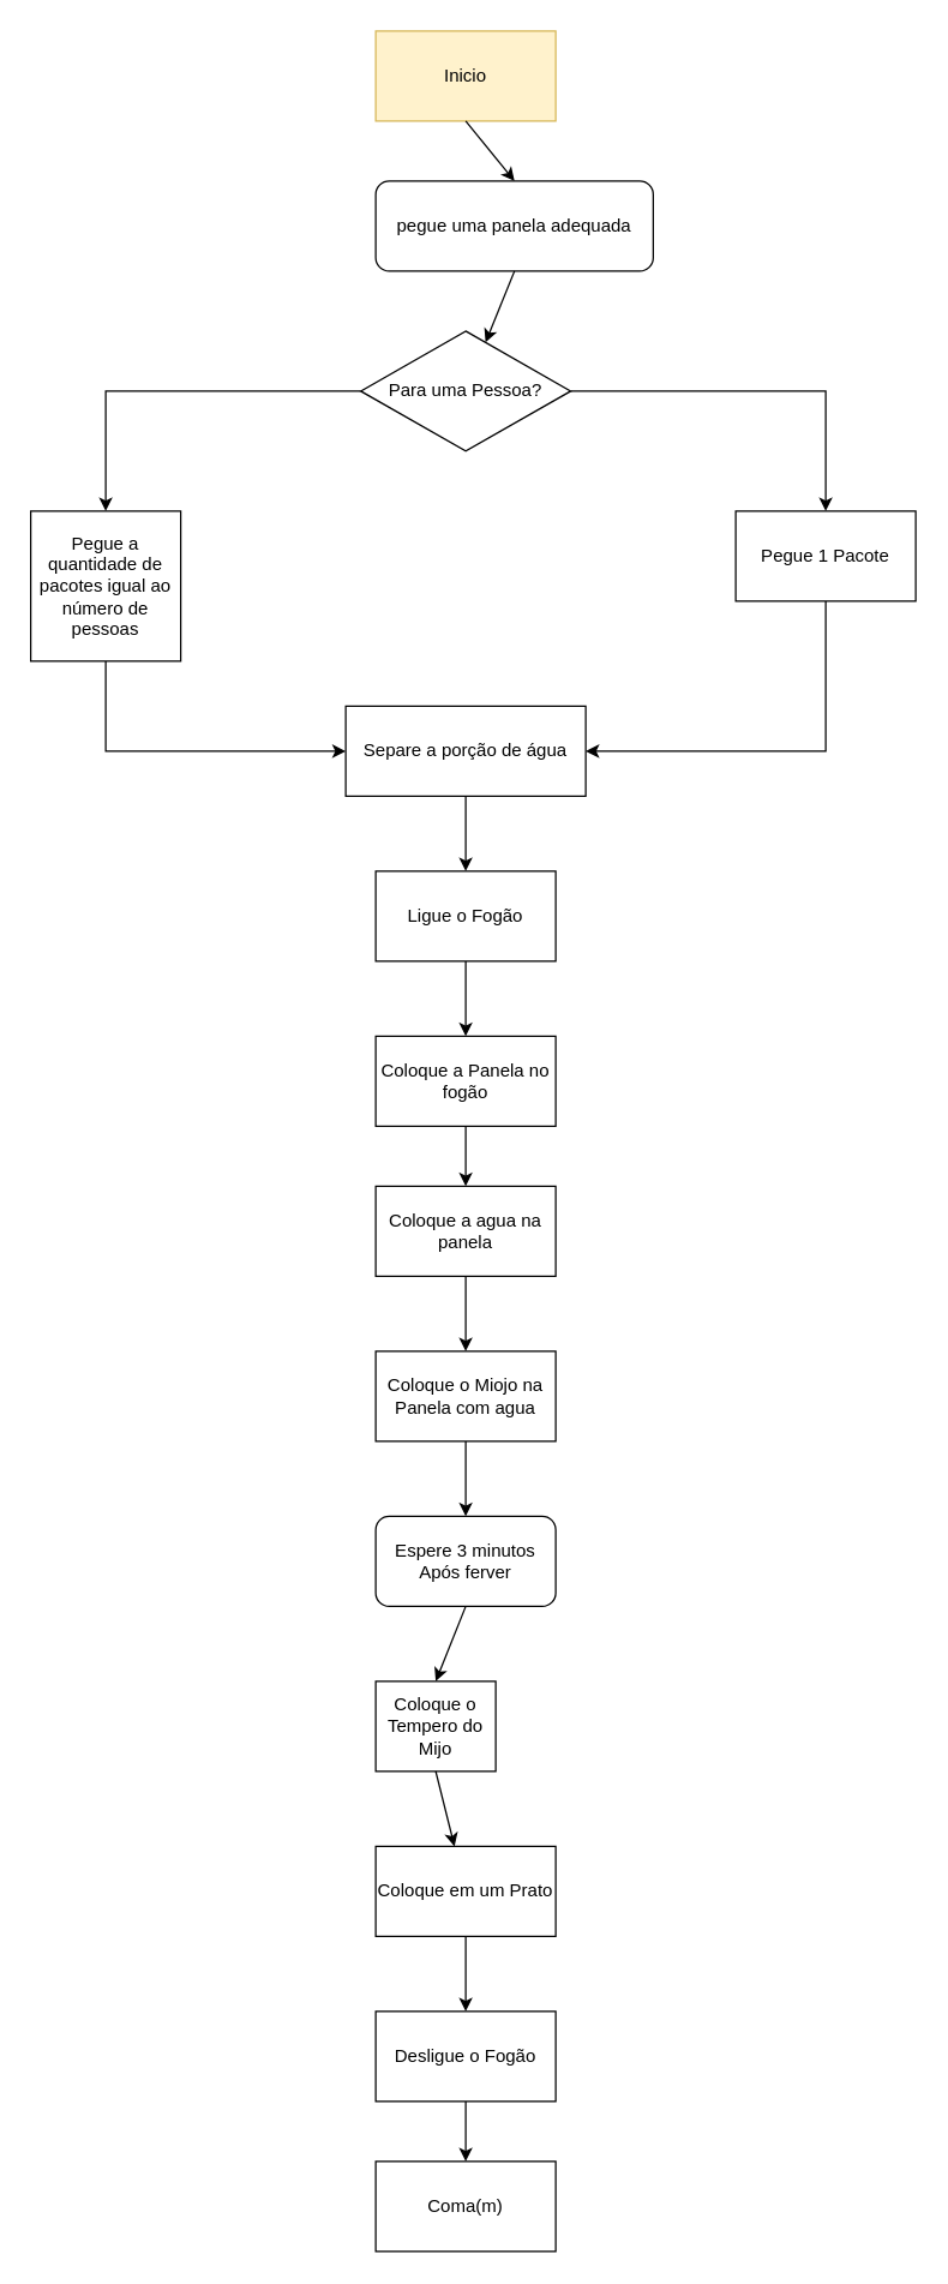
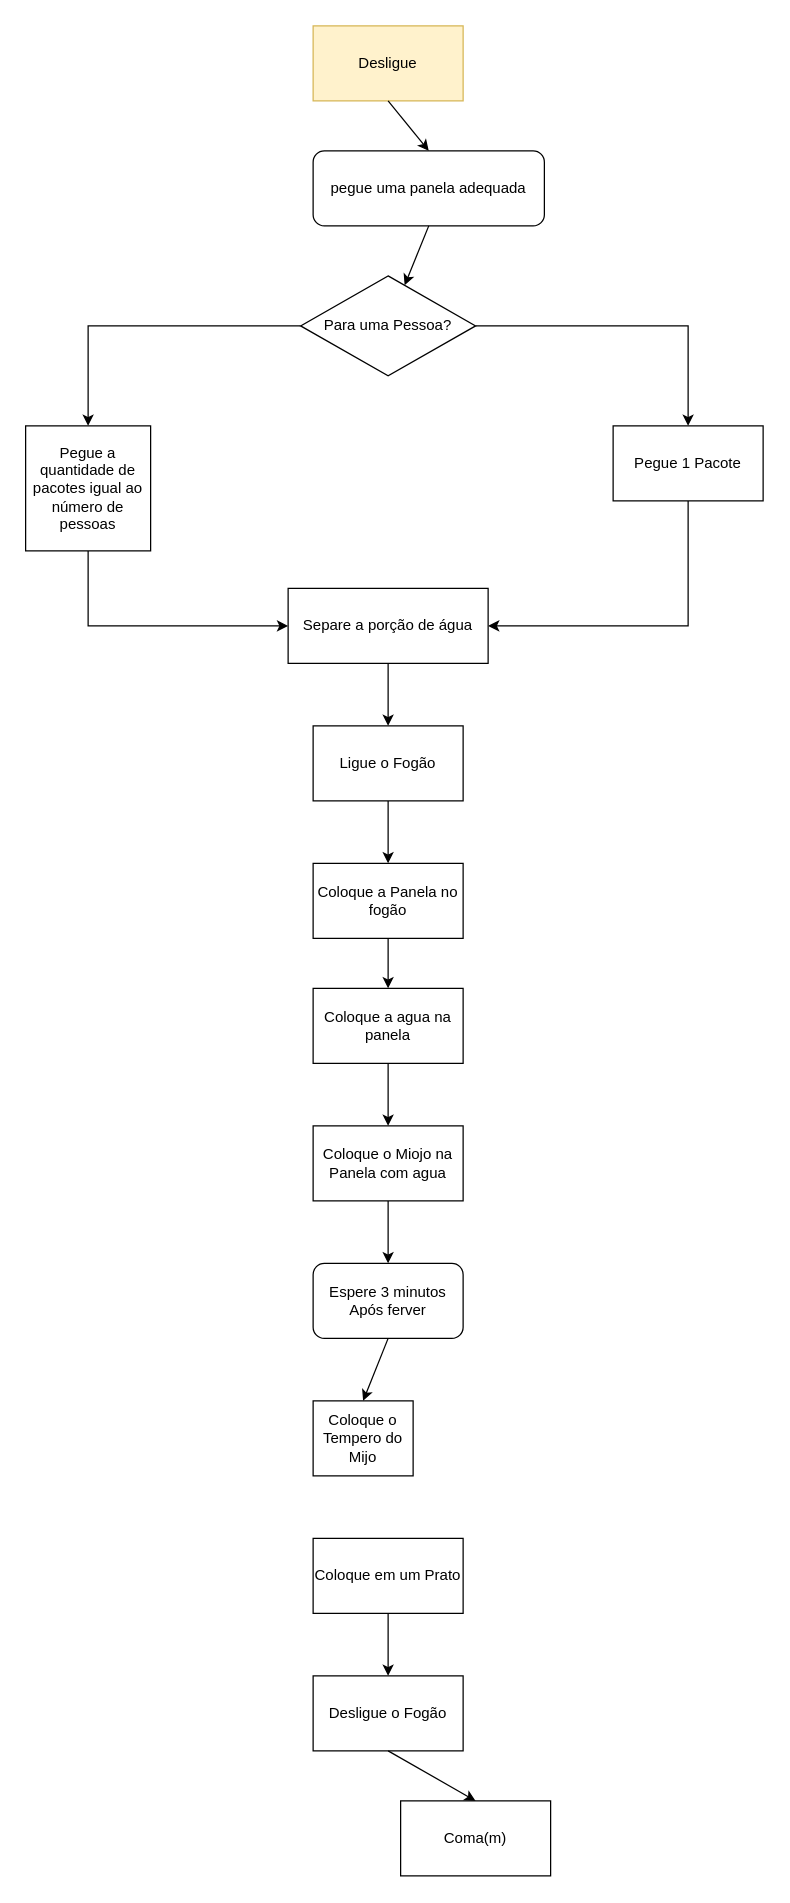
  <mxCell id="0" />
  <mxCell id="1" parent="0" />
- <mxCell id="2" value="Inicio&lt;br&gt;" style="rounded=0;whiteSpace=wrap;html=1;fillColor=#fff2cc;strokeColor=#d6b656;" vertex="1" parent="1"><mxGeometry x="250" y="20" width="120" height="60" as="geometry" /></mxCell>
+ <mxCell id="2" value="Desligue&lt;br&gt;" style="rounded=0;whiteSpace=wrap;html=1;fillColor=#fff2cc;strokeColor=#d6b656;" vertex="1" parent="1"><mxGeometry x="250" y="20" width="120" height="60" as="geometry" /></mxCell>
  <mxCell id="3" value="pegue uma panela adequada&lt;br&gt;" style="rounded=1;whiteSpace=wrap;html=1;" vertex="1" parent="1"><mxGeometry x="250" y="120" width="185" height="60" as="geometry" /></mxCell>
  <mxCell id="4" value="" style="endArrow=classic;html=1;rounded=0;exitX=0.5;exitY=1;exitDx=0;exitDy=0;entryX=0.5;entryY=0;entryDx=0;entryDy=0;" edge="1" parent="1" source="2" target="3"><mxGeometry width="50" height="50" relative="1" as="geometry"><mxPoint x="330" y="380" as="sourcePoint" /><mxPoint x="310" y="110" as="targetPoint" /><Array as="points" /></mxGeometry></mxCell>
  <mxCell id="5" value="" style="endArrow=classic;html=1;rounded=0;exitX=0.5;exitY=1;exitDx=0;exitDy=0;" edge="1" parent="1" source="3" target="6"><mxGeometry width="50" height="50" relative="1" as="geometry"><mxPoint x="330" y="370" as="sourcePoint" /><mxPoint x="310" y="260" as="targetPoint" /></mxGeometry></mxCell>
  <mxCell id="6" value="Para uma Pessoa?" style="rhombus;whiteSpace=wrap;html=1;" vertex="1" parent="1"><mxGeometry x="240" y="220" width="140" height="80" as="geometry" /></mxCell>
  <mxCell id="7" value="" style="endArrow=classic;html=1;rounded=0;exitX=1;exitY=0.5;exitDx=0;exitDy=0;" edge="1" parent="1" source="6"><mxGeometry width="50" height="50" relative="1" as="geometry"><mxPoint x="330" y="370" as="sourcePoint" /><mxPoint x="550" y="340" as="targetPoint" /><Array as="points"><mxPoint x="550" y="260" /></Array></mxGeometry></mxCell>
  <mxCell id="8" value="" style="endArrow=classic;html=1;rounded=0;exitX=0;exitY=0.5;exitDx=0;exitDy=0;" edge="1" parent="1" source="6"><mxGeometry width="50" height="50" relative="1" as="geometry"><mxPoint x="390" y="270" as="sourcePoint" /><mxPoint x="70" y="340" as="targetPoint" /><Array as="points"><mxPoint x="70" y="260" /></Array></mxGeometry></mxCell>
  <mxCell id="9" value="Pegue a quantidade de pacotes igual ao número de pessoas" style="whiteSpace=wrap;html=1;aspect=fixed;" vertex="1" parent="1"><mxGeometry x="20" y="340" width="100" height="100" as="geometry" /></mxCell>
  <mxCell id="10" value="Pegue 1 Pacote" style="rounded=0;whiteSpace=wrap;html=1;" vertex="1" parent="1"><mxGeometry x="490" y="340" width="120" height="60" as="geometry" /></mxCell>
  <mxCell id="11" value="" style="endArrow=classic;html=1;rounded=0;exitX=0.5;exitY=1;exitDx=0;exitDy=0;" edge="1" parent="1" source="9"><mxGeometry width="50" height="50" relative="1" as="geometry"><mxPoint x="340" y="450" as="sourcePoint" /><mxPoint x="230" y="500" as="targetPoint" /><Array as="points"><mxPoint x="70" y="500" /></Array></mxGeometry></mxCell>
  <mxCell id="12" value="" style="endArrow=classic;html=1;rounded=0;exitX=0.5;exitY=1;exitDx=0;exitDy=0;" edge="1" parent="1" source="10"><mxGeometry width="50" height="50" relative="1" as="geometry"><mxPoint x="330" y="450" as="sourcePoint" /><mxPoint x="390" y="500" as="targetPoint" /><Array as="points"><mxPoint x="550" y="500" /></Array></mxGeometry></mxCell>
  <mxCell id="13" value="Separe a porção de água" style="rounded=0;whiteSpace=wrap;html=1;" vertex="1" parent="1"><mxGeometry x="230" y="470" width="160" height="60" as="geometry" /></mxCell>
  <mxCell id="14" value="" style="endArrow=classic;html=1;rounded=0;exitX=0.5;exitY=1;exitDx=0;exitDy=0;" edge="1" parent="1" source="13"><mxGeometry width="50" height="50" relative="1" as="geometry"><mxPoint x="330" y="650" as="sourcePoint" /><mxPoint x="310" y="580" as="targetPoint" /></mxGeometry></mxCell>
  <mxCell id="15" value="Ligue o Fogão" style="rounded=0;whiteSpace=wrap;html=1;" vertex="1" parent="1"><mxGeometry x="250" y="580" width="120" height="60" as="geometry" /></mxCell>
  <mxCell id="16" value="Coloque a Panela no fogão" style="rounded=0;whiteSpace=wrap;html=1;" vertex="1" parent="1"><mxGeometry x="250" y="690" width="120" height="60" as="geometry" /></mxCell>
  <mxCell id="17" value="" style="endArrow=classic;html=1;rounded=0;entryX=0.5;entryY=0;entryDx=0;entryDy=0;" edge="1" parent="1" target="16"><mxGeometry width="50" height="50" relative="1" as="geometry"><mxPoint x="310" y="640" as="sourcePoint" /><mxPoint x="320" y="590" as="targetPoint" /></mxGeometry></mxCell>
  <mxCell id="18" value="Coloque a agua na panela" style="rounded=0;whiteSpace=wrap;html=1;" vertex="1" parent="1"><mxGeometry x="250" y="790" width="120" height="60" as="geometry" /></mxCell>
  <mxCell id="19" value="Coloque o Miojo na Panela com agua" style="rounded=0;whiteSpace=wrap;html=1;" vertex="1" parent="1"><mxGeometry x="250" y="900" width="120" height="60" as="geometry" /></mxCell>
  <mxCell id="20" value="" style="endArrow=classic;html=1;rounded=0;exitX=0.5;exitY=1;exitDx=0;exitDy=0;entryX=0.5;entryY=0;entryDx=0;entryDy=0;" edge="1" parent="1" source="16" target="18"><mxGeometry width="50" height="50" relative="1" as="geometry"><mxPoint x="330" y="940" as="sourcePoint" /><mxPoint x="380" y="890" as="targetPoint" /></mxGeometry></mxCell>
  <mxCell id="21" value="" style="endArrow=classic;html=1;rounded=0;exitX=0.5;exitY=1;exitDx=0;exitDy=0;entryX=0.5;entryY=0;entryDx=0;entryDy=0;" edge="1" parent="1" source="18" target="19"><mxGeometry width="50" height="50" relative="1" as="geometry"><mxPoint x="330" y="940" as="sourcePoint" /><mxPoint x="380" y="890" as="targetPoint" /></mxGeometry></mxCell>
  <mxCell id="22" value="Espere 3 minutos Após ferver" style="whiteSpace=wrap;html=1;rounded=1;" vertex="1" parent="1"><mxGeometry x="250" y="1010" width="120" height="60" as="geometry" /></mxCell>
  <mxCell id="23" value="" style="endArrow=classic;html=1;rounded=0;exitX=0.5;exitY=1;exitDx=0;exitDy=0;entryX=0.5;entryY=0;entryDx=0;entryDy=0;" edge="1" parent="1" source="19" target="22"><mxGeometry width="50" height="50" relative="1" as="geometry"><mxPoint x="330" y="1040" as="sourcePoint" /><mxPoint x="380" y="990" as="targetPoint" /></mxGeometry></mxCell>
  <mxCell id="24" value="Coloque o Tempero do Mijo" style="rounded=0;whiteSpace=wrap;html=1;" vertex="1" parent="1"><mxGeometry x="250" y="1120" width="80" height="60" as="geometry" /></mxCell>
  <mxCell id="25" value="" style="endArrow=classic;html=1;rounded=0;exitX=0.5;exitY=1;exitDx=0;exitDy=0;entryX=0.5;entryY=0;entryDx=0;entryDy=0;" edge="1" parent="1" source="22" target="24"><mxGeometry width="50" height="50" relative="1" as="geometry"><mxPoint x="330" y="1230" as="sourcePoint" /><mxPoint x="380" y="1180" as="targetPoint" /></mxGeometry></mxCell>
- <mxCell id="26" value="" style="endArrow=classic;html=1;rounded=0;exitX=0.5;exitY=1;exitDx=0;exitDy=0;" edge="1" parent="1" source="24" target="27"><mxGeometry width="50" height="50" relative="1" as="geometry"><mxPoint x="330" y="1220" as="sourcePoint" /><mxPoint x="310" y="1240" as="targetPoint" /></mxGeometry></mxCell>
  <mxCell id="27" value="Coloque em um Prato" style="rounded=0;whiteSpace=wrap;html=1;" vertex="1" parent="1"><mxGeometry x="250" y="1230" width="120" height="60" as="geometry" /></mxCell>
  <mxCell id="28" value="" style="endArrow=classic;html=1;rounded=0;exitX=0.5;exitY=1;exitDx=0;exitDy=0;" edge="1" parent="1" source="27"><mxGeometry width="50" height="50" relative="1" as="geometry"><mxPoint x="330" y="1220" as="sourcePoint" /><mxPoint x="310" y="1340" as="targetPoint" /></mxGeometry></mxCell>
  <mxCell id="29" value="Desligue o Fogão" style="rounded=0;whiteSpace=wrap;html=1;" vertex="1" parent="1"><mxGeometry x="250" y="1340" width="120" height="60" as="geometry" /></mxCell>
- <mxCell id="30" value="Coma(m)" style="rounded=0;whiteSpace=wrap;html=1;" vertex="1" parent="1"><mxGeometry x="250" y="1440" width="120" height="60" as="geometry" /></mxCell>
+ <mxCell id="30" value="Coma(m)" style="rounded=0;whiteSpace=wrap;html=1;" vertex="1" parent="1"><mxGeometry x="320" y="1440" width="120" height="60" as="geometry" /></mxCell>
  <mxCell id="31" value="" style="endArrow=classic;html=1;rounded=0;exitX=0.5;exitY=1;exitDx=0;exitDy=0;entryX=0.5;entryY=0;entryDx=0;entryDy=0;" edge="1" parent="1" source="29" target="30"><mxGeometry width="50" height="50" relative="1" as="geometry"><mxPoint x="330" y="1330" as="sourcePoint" /><mxPoint x="380" y="1280" as="targetPoint" /></mxGeometry></mxCell>
